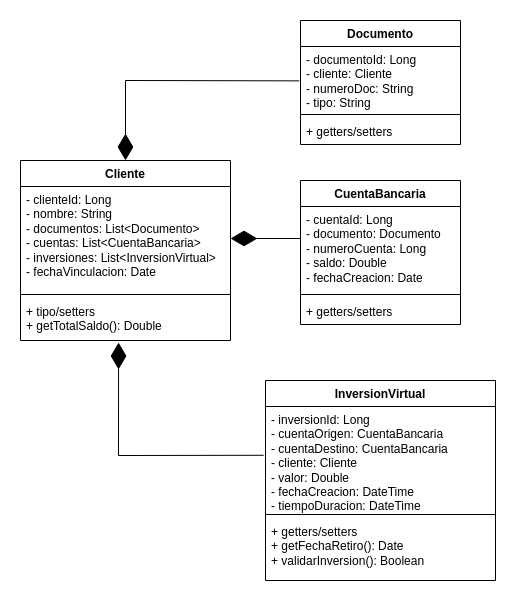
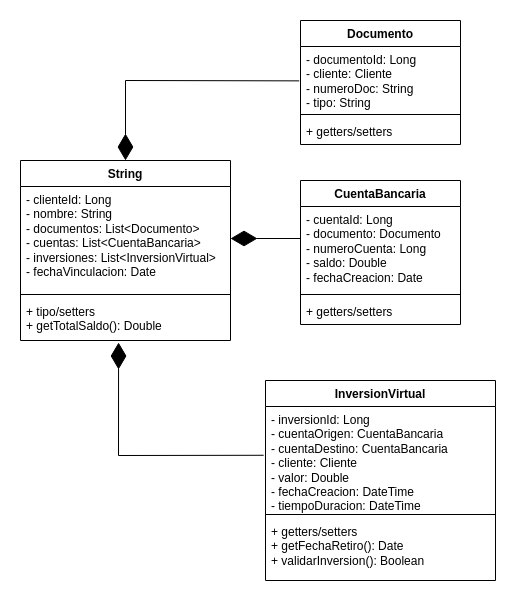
  <mxCell id="0" />
  <mxCell id="1" parent="0" />
- <mxCell id="2" value="Cliente" style="swimlane;fontStyle=1;align=center;verticalAlign=top;childLayout=stackLayout;horizontal=1;startSize=26;horizontalStack=0;resizeParent=1;resizeParentMax=0;resizeLast=0;collapsible=1;marginBottom=0;whiteSpace=wrap;html=1;" parent="1" vertex="1"><mxGeometry x="20" y="160" width="210" height="180" as="geometry" /></mxCell>
+ <mxCell id="2" value="String" style="swimlane;fontStyle=1;align=center;verticalAlign=top;childLayout=stackLayout;horizontal=1;startSize=26;horizontalStack=0;resizeParent=1;resizeParentMax=0;resizeLast=0;collapsible=1;marginBottom=0;whiteSpace=wrap;html=1;" parent="1" vertex="1"><mxGeometry x="20" y="160" width="210" height="180" as="geometry" /></mxCell>
  <mxCell id="3" value="- clienteId: Long&lt;div&gt;- nombre: String&lt;/div&gt;&lt;div&gt;- documentos: List&amp;lt;Documento&amp;gt;&lt;/div&gt;&lt;div&gt;- cuentas: List&amp;lt;CuentaBancaria&amp;gt;&lt;/div&gt;&lt;div&gt;- inversiones: List&amp;lt;InversionVirtual&amp;gt;&lt;/div&gt;&lt;div&gt;- fechaVinculacion: Date&lt;/div&gt;" style="text;strokeColor=none;fillColor=none;align=left;verticalAlign=top;spacingLeft=4;spacingRight=4;overflow=hidden;rotatable=0;points=[[0,0.5],[1,0.5]];portConstraint=eastwest;whiteSpace=wrap;html=1;" parent="2" vertex="1"><mxGeometry y="26" width="210" height="104" as="geometry" /></mxCell>
  <mxCell id="4" value="" style="line;strokeWidth=1;fillColor=none;align=left;verticalAlign=middle;spacingTop=-1;spacingLeft=3;spacingRight=3;rotatable=0;labelPosition=right;points=[];portConstraint=eastwest;strokeColor=inherit;" parent="2" vertex="1"><mxGeometry y="130" width="210" height="8" as="geometry" /></mxCell>
  <mxCell id="5" value="+ tipo/setters&lt;div&gt;+ getTotalSaldo(): Double&lt;/div&gt;" style="text;strokeColor=none;fillColor=none;align=left;verticalAlign=top;spacingLeft=4;spacingRight=4;overflow=hidden;rotatable=0;points=[[0,0.5],[1,0.5]];portConstraint=eastwest;whiteSpace=wrap;html=1;" parent="2" vertex="1"><mxGeometry y="138" width="210" height="42" as="geometry" /></mxCell>
  <mxCell id="6" value="Documento" style="swimlane;fontStyle=1;align=center;verticalAlign=top;childLayout=stackLayout;horizontal=1;startSize=26;horizontalStack=0;resizeParent=1;resizeParentMax=0;resizeLast=0;collapsible=1;marginBottom=0;whiteSpace=wrap;html=1;" parent="1" vertex="1"><mxGeometry x="300" y="20" width="160" height="124" as="geometry" /></mxCell>
  <mxCell id="7" value="- documentoId: Long&lt;div&gt;- cliente: Cliente&lt;/div&gt;&lt;div&gt;- numeroDoc: String&lt;/div&gt;&lt;div&gt;- tipo: String&lt;/div&gt;" style="text;strokeColor=none;fillColor=none;align=left;verticalAlign=top;spacingLeft=4;spacingRight=4;overflow=hidden;rotatable=0;points=[[0,0.5],[1,0.5]];portConstraint=eastwest;whiteSpace=wrap;html=1;" parent="6" vertex="1"><mxGeometry y="26" width="160" height="64" as="geometry" /></mxCell>
  <mxCell id="8" value="" style="line;strokeWidth=1;fillColor=none;align=left;verticalAlign=middle;spacingTop=-1;spacingLeft=3;spacingRight=3;rotatable=0;labelPosition=right;points=[];portConstraint=eastwest;strokeColor=inherit;" parent="6" vertex="1"><mxGeometry y="90" width="160" height="8" as="geometry" /></mxCell>
  <mxCell id="9" value="+ getters/setters" style="text;strokeColor=none;fillColor=none;align=left;verticalAlign=top;spacingLeft=4;spacingRight=4;overflow=hidden;rotatable=0;points=[[0,0.5],[1,0.5]];portConstraint=eastwest;whiteSpace=wrap;html=1;" parent="6" vertex="1"><mxGeometry y="98" width="160" height="26" as="geometry" /></mxCell>
  <mxCell id="10" value="CuentaBancaria" style="swimlane;fontStyle=1;align=center;verticalAlign=top;childLayout=stackLayout;horizontal=1;startSize=26;horizontalStack=0;resizeParent=1;resizeParentMax=0;resizeLast=0;collapsible=1;marginBottom=0;whiteSpace=wrap;html=1;" parent="1" vertex="1"><mxGeometry x="300" y="180" width="160" height="144" as="geometry" /></mxCell>
  <mxCell id="11" value="- cuentaId: Long&lt;div&gt;- documento: Documento&lt;/div&gt;&lt;div&gt;- numeroCuenta: Long&lt;/div&gt;&lt;div&gt;- saldo: Double&lt;/div&gt;&lt;div&gt;- fechaCreacion: Date&lt;/div&gt;" style="text;strokeColor=none;fillColor=none;align=left;verticalAlign=top;spacingLeft=4;spacingRight=4;overflow=hidden;rotatable=0;points=[[0,0.5],[1,0.5]];portConstraint=eastwest;whiteSpace=wrap;html=1;" parent="10" vertex="1"><mxGeometry y="26" width="160" height="84" as="geometry" /></mxCell>
  <mxCell id="12" value="" style="line;strokeWidth=1;fillColor=none;align=left;verticalAlign=middle;spacingTop=-1;spacingLeft=3;spacingRight=3;rotatable=0;labelPosition=right;points=[];portConstraint=eastwest;strokeColor=inherit;" parent="10" vertex="1"><mxGeometry y="110" width="160" height="8" as="geometry" /></mxCell>
  <mxCell id="13" value="+ getters/setters" style="text;strokeColor=none;fillColor=none;align=left;verticalAlign=top;spacingLeft=4;spacingRight=4;overflow=hidden;rotatable=0;points=[[0,0.5],[1,0.5]];portConstraint=eastwest;whiteSpace=wrap;html=1;" parent="10" vertex="1"><mxGeometry y="118" width="160" height="26" as="geometry" /></mxCell>
  <mxCell id="14" value="InversionVirtual" style="swimlane;fontStyle=1;align=center;verticalAlign=top;childLayout=stackLayout;horizontal=1;startSize=26;horizontalStack=0;resizeParent=1;resizeParentMax=0;resizeLast=0;collapsible=1;marginBottom=0;whiteSpace=wrap;html=1;" parent="1" vertex="1"><mxGeometry x="265" y="380" width="230" height="200" as="geometry" /></mxCell>
  <mxCell id="15" value="- inversionId: Long&lt;div&gt;&lt;span style=&quot;background-color: initial;&quot;&gt;- cuentaOrigen: CuentaBancaria&lt;/span&gt;&lt;/div&gt;&lt;div&gt;- cuentaDestino: CuentaBancaria&lt;/div&gt;&lt;div&gt;- cliente: Cliente&lt;/div&gt;&lt;div&gt;&lt;div&gt;- valor: Double&lt;/div&gt;&lt;/div&gt;&lt;div&gt;- fechaCreacion: DateTime&lt;/div&gt;&lt;div&gt;- tiempoDuracion: DateTime&lt;/div&gt;" style="text;strokeColor=none;fillColor=none;align=left;verticalAlign=top;spacingLeft=4;spacingRight=4;overflow=hidden;rotatable=0;points=[[0,0.5],[1,0.5]];portConstraint=eastwest;whiteSpace=wrap;html=1;" parent="14" vertex="1"><mxGeometry y="26" width="230" height="104" as="geometry" /></mxCell>
  <mxCell id="16" value="" style="line;strokeWidth=1;fillColor=none;align=left;verticalAlign=middle;spacingTop=-1;spacingLeft=3;spacingRight=3;rotatable=0;labelPosition=right;points=[];portConstraint=eastwest;strokeColor=inherit;" parent="14" vertex="1"><mxGeometry y="130" width="230" height="8" as="geometry" /></mxCell>
  <mxCell id="17" value="+ getters/setters&lt;div&gt;+ getFechaRetiro(): Date&lt;/div&gt;&lt;div&gt;+ validarInversion(): Boolean&lt;/div&gt;" style="text;strokeColor=none;fillColor=none;align=left;verticalAlign=top;spacingLeft=4;spacingRight=4;overflow=hidden;rotatable=0;points=[[0,0.5],[1,0.5]];portConstraint=eastwest;whiteSpace=wrap;html=1;" parent="14" vertex="1"><mxGeometry y="138" width="230" height="62" as="geometry" /></mxCell>
  <mxCell id="18" value="" style="endArrow=diamondThin;endFill=1;endSize=24;html=1;rounded=0;entryX=0.5;entryY=0;entryDx=0;entryDy=0;exitX=-0.008;exitY=0.537;exitDx=0;exitDy=0;exitPerimeter=0;" parent="1" source="7" target="2" edge="1"><mxGeometry width="160" relative="1" as="geometry"><mxPoint x="170" y="100" as="sourcePoint" /><mxPoint x="250" y="300" as="targetPoint" /><Array as="points"><mxPoint x="125" y="80" /></Array></mxGeometry></mxCell>
  <mxCell id="19" value="" style="endArrow=diamondThin;endFill=1;endSize=24;html=1;rounded=0;entryX=1;entryY=0.5;entryDx=0;entryDy=0;exitX=0;exitY=0.381;exitDx=0;exitDy=0;exitPerimeter=0;" parent="1" source="11" target="3" edge="1"><mxGeometry width="160" relative="1" as="geometry"><mxPoint x="160" y="230" as="sourcePoint" /><mxPoint x="320" y="230" as="targetPoint" /></mxGeometry></mxCell>
  <mxCell id="20" value="" style="endArrow=diamondThin;endFill=1;endSize=24;html=1;rounded=0;exitX=-0.008;exitY=0.469;exitDx=0;exitDy=0;entryX=0.467;entryY=1.048;entryDx=0;entryDy=0;entryPerimeter=0;exitPerimeter=0;" edge="1" parent="1" source="15" target="5"><mxGeometry width="160" relative="1" as="geometry"><mxPoint x="280" y="320" as="sourcePoint" /><mxPoint x="440" y="320" as="targetPoint" /><Array as="points"><mxPoint x="118" y="455" /></Array></mxGeometry></mxCell>
